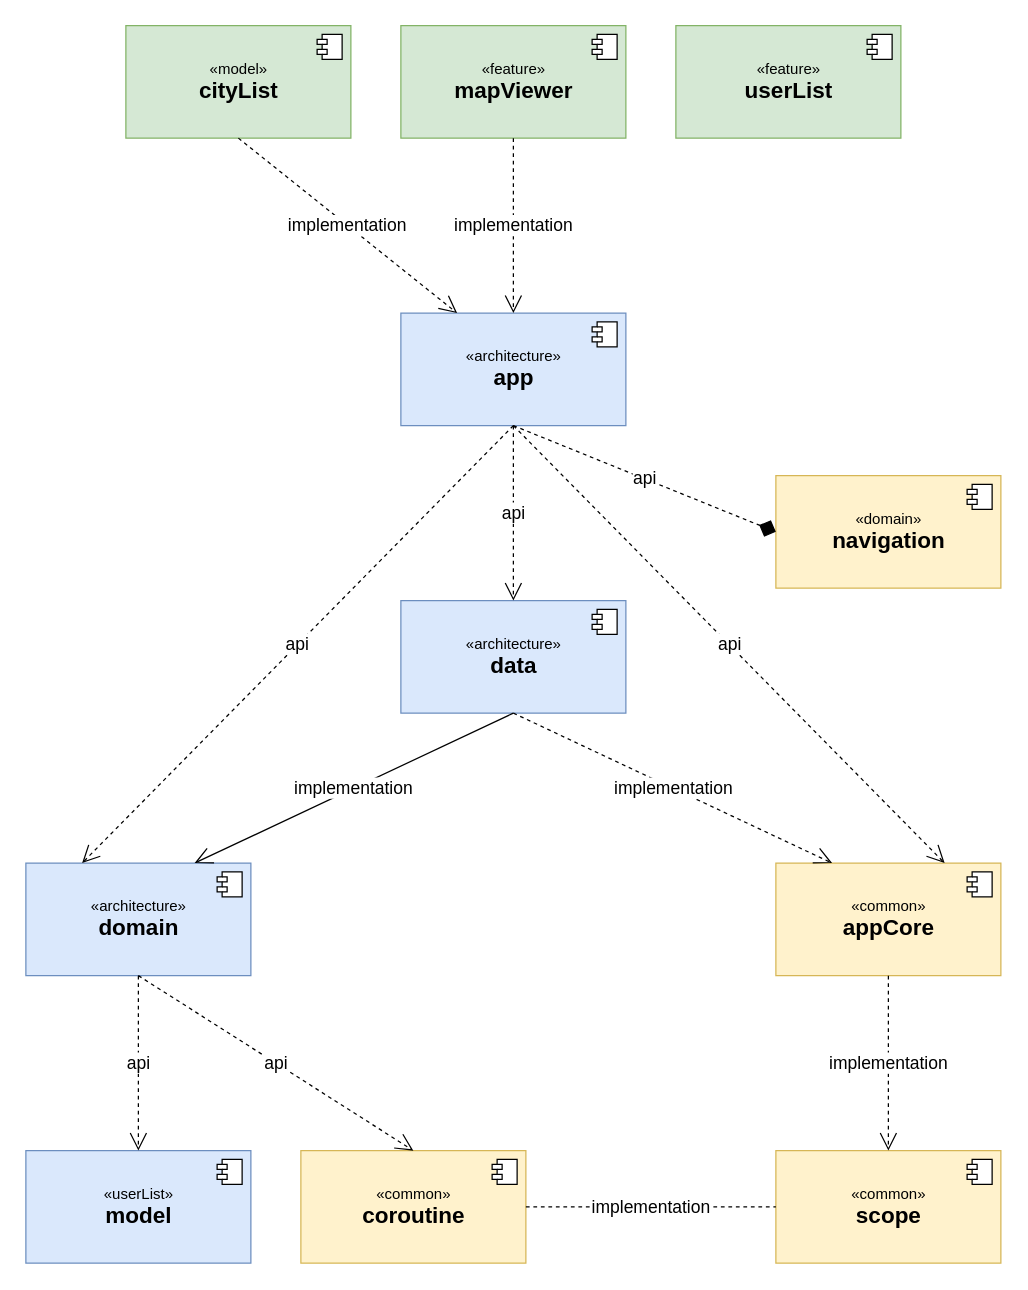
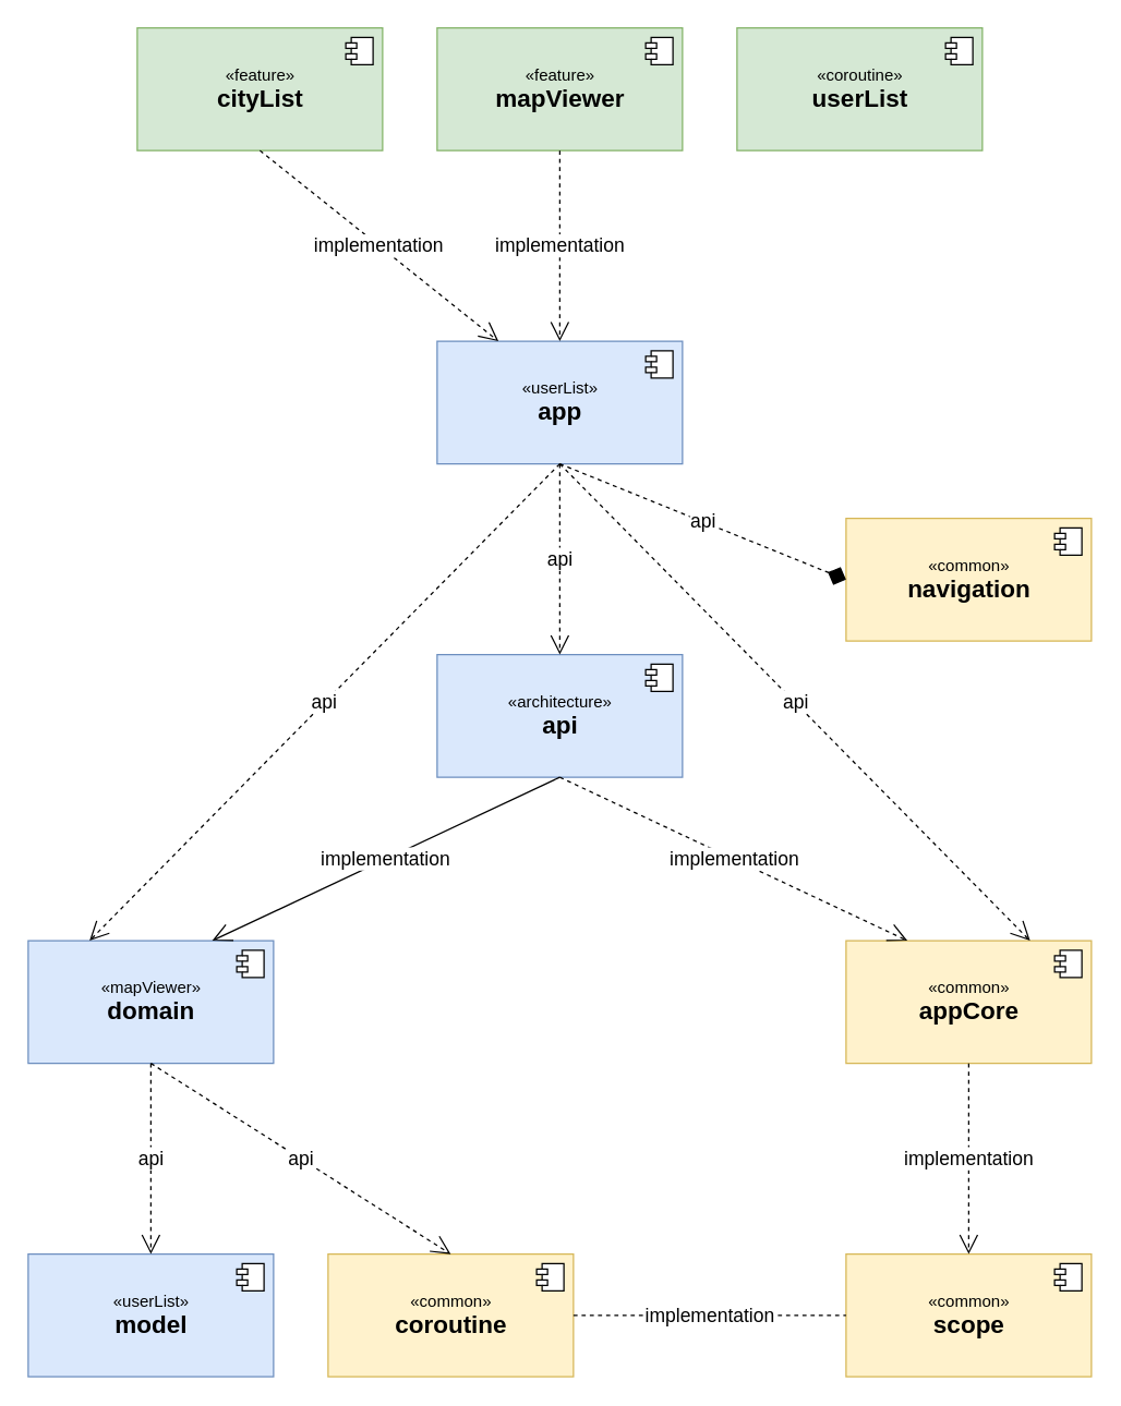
  <mxCell id="0" />
  <mxCell id="1" parent="0" />
  <mxCell id="2" value="«common»&lt;br&gt;&lt;b&gt;&lt;font style=&quot;font-size: 18px&quot;&gt;appCore&lt;/font&gt;&lt;/b&gt;" style="html=1;dropTarget=0;fillColor=#fff2cc;strokeColor=#d6b656;" parent="1" vertex="1"><mxGeometry x="620" y="690" width="180" height="90" as="geometry" /></mxCell>
  <mxCell id="3" value="" style="shape=module;jettyWidth=8;jettyHeight=4;" parent="2" vertex="1"><mxGeometry x="1" width="20" height="20" relative="1" as="geometry"><mxPoint x="-27" y="7" as="offset" /></mxGeometry></mxCell>
  <mxCell id="4" value="«common»&lt;br&gt;&lt;span style=&quot;font-size: 18px&quot;&gt;&lt;b&gt;scope&lt;/b&gt;&lt;/span&gt;" style="html=1;dropTarget=0;fillColor=#fff2cc;strokeColor=#d6b656;" parent="1" vertex="1"><mxGeometry x="620" y="920" width="180" height="90" as="geometry" /></mxCell>
  <mxCell id="5" value="" style="shape=module;jettyWidth=8;jettyHeight=4;" parent="4" vertex="1"><mxGeometry x="1" width="20" height="20" relative="1" as="geometry"><mxPoint x="-27" y="7" as="offset" /></mxGeometry></mxCell>
  <mxCell id="6" value="«common»&lt;br&gt;&lt;b&gt;&lt;font style=&quot;font-size: 18px&quot;&gt;coroutine&lt;/font&gt;&lt;/b&gt;" style="html=1;dropTarget=0;fillColor=#fff2cc;strokeColor=#d6b656;" parent="1" vertex="1"><mxGeometry x="240" y="920" width="180" height="90" as="geometry" /></mxCell>
  <mxCell id="7" value="" style="shape=module;jettyWidth=8;jettyHeight=4;" parent="6" vertex="1"><mxGeometry x="1" width="20" height="20" relative="1" as="geometry"><mxPoint x="-27" y="7" as="offset" /></mxGeometry></mxCell>
  <mxCell id="8" value="«userList»&lt;br&gt;&lt;span style=&quot;font-size: 18px&quot;&gt;&lt;b&gt;model&lt;/b&gt;&lt;/span&gt;" style="html=1;dropTarget=0;fillColor=#dae8fc;strokeColor=#6c8ebf;" parent="1" vertex="1"><mxGeometry x="20" y="920" width="180" height="90" as="geometry" /></mxCell>
  <mxCell id="9" value="" style="shape=module;jettyWidth=8;jettyHeight=4;" parent="8" vertex="1"><mxGeometry x="1" width="20" height="20" relative="1" as="geometry"><mxPoint x="-27" y="7" as="offset" /></mxGeometry></mxCell>
  <mxCell id="10" value="&lt;font style=&quot;font-size: 14px&quot;&gt;implementation&lt;/font&gt;" style="endArrow=open;endSize=12;dashed=1;html=1;exitX=0.5;exitY=1;exitDx=0;exitDy=0;entryX=0.5;entryY=0;entryDx=0;entryDy=0;" parent="1" source="2" target="4" edge="1"><mxGeometry width="160" relative="1" as="geometry"><mxPoint x="480" y="1110" as="sourcePoint" /><mxPoint x="730" y="1170" as="targetPoint" /></mxGeometry></mxCell>
  <mxCell id="11" value="&lt;font style=&quot;font-size: 14px&quot;&gt;implementation&lt;/font&gt;" style="endArrow=none;endSize=12;dashed=1;html=1;entryX=0;entryY=0.5;entryDx=0;entryDy=0;exitX=1;exitY=0.5;exitDx=0;exitDy=0;" parent="1" source="6" target="4" edge="1"><mxGeometry width="160" relative="1" as="geometry"><mxPoint x="630" y="990" as="sourcePoint" /><mxPoint x="655" y="1140" as="targetPoint" /></mxGeometry></mxCell>
- <mxCell id="12" value="«domain»&lt;br&gt;&lt;span style=&quot;font-size: 18px&quot;&gt;&lt;b&gt;navigation&lt;/b&gt;&lt;/span&gt;" style="html=1;dropTarget=0;fillColor=#fff2cc;strokeColor=#d6b656;" parent="1" vertex="1"><mxGeometry x="620" y="380" width="180" height="90" as="geometry" /></mxCell>
+ <mxCell id="12" value="«common»&lt;br&gt;&lt;span style=&quot;font-size: 18px&quot;&gt;&lt;b&gt;navigation&lt;/b&gt;&lt;/span&gt;" style="html=1;dropTarget=0;fillColor=#fff2cc;strokeColor=#d6b656;" parent="1" vertex="1"><mxGeometry x="620" y="380" width="180" height="90" as="geometry" /></mxCell>
  <mxCell id="13" value="" style="shape=module;jettyWidth=8;jettyHeight=4;" parent="12" vertex="1"><mxGeometry x="1" width="20" height="20" relative="1" as="geometry"><mxPoint x="-27" y="7" as="offset" /></mxGeometry></mxCell>
- <mxCell id="14" value="«architecture»&lt;br&gt;&lt;b&gt;&lt;font style=&quot;font-size: 18px&quot;&gt;domain&lt;/font&gt;&lt;/b&gt;" style="html=1;dropTarget=0;fillColor=#dae8fc;strokeColor=#6c8ebf;" parent="1" vertex="1"><mxGeometry x="20" y="690" width="180" height="90" as="geometry" /></mxCell>
+ <mxCell id="14" value="«mapViewer»&lt;br&gt;&lt;b&gt;&lt;font style=&quot;font-size: 18px&quot;&gt;domain&lt;/font&gt;&lt;/b&gt;" style="html=1;dropTarget=0;fillColor=#dae8fc;strokeColor=#6c8ebf;" parent="1" vertex="1"><mxGeometry x="20" y="690" width="180" height="90" as="geometry" /></mxCell>
  <mxCell id="15" value="" style="shape=module;jettyWidth=8;jettyHeight=4;" parent="14" vertex="1"><mxGeometry x="1" width="20" height="20" relative="1" as="geometry"><mxPoint x="-27" y="7" as="offset" /></mxGeometry></mxCell>
  <mxCell id="16" value="&lt;font style=&quot;font-size: 14px&quot;&gt;api&lt;/font&gt;" style="endArrow=open;endSize=12;dashed=1;html=1;exitX=0.5;exitY=1;exitDx=0;exitDy=0;entryX=0.5;entryY=0;entryDx=0;entryDy=0;" parent="1" source="14" target="8" edge="1"><mxGeometry width="160" relative="1" as="geometry"><mxPoint x="500" y="970" as="sourcePoint" /><mxPoint x="500" y="1070" as="targetPoint" /></mxGeometry></mxCell>
  <mxCell id="17" value="&lt;font style=&quot;font-size: 14px&quot;&gt;api&lt;/font&gt;" style="endArrow=open;endSize=12;dashed=1;html=1;exitX=0.5;exitY=1;exitDx=0;exitDy=0;entryX=0.5;entryY=0;entryDx=0;entryDy=0;" parent="1" source="14" target="6" edge="1"><mxGeometry width="160" relative="1" as="geometry"><mxPoint x="510" y="980" as="sourcePoint" /><mxPoint x="510" y="1080" as="targetPoint" /></mxGeometry></mxCell>
- <mxCell id="18" value="«architecture»&lt;br&gt;&lt;b&gt;&lt;font style=&quot;font-size: 18px&quot;&gt;data&lt;/font&gt;&lt;/b&gt;" style="html=1;dropTarget=0;fillColor=#dae8fc;strokeColor=#6c8ebf;" parent="1" vertex="1"><mxGeometry x="320" y="480" width="180" height="90" as="geometry" /></mxCell>
+ <mxCell id="18" value="«architecture»&lt;br&gt;&lt;b&gt;&lt;font style=&quot;font-size: 18px&quot;&gt;api&lt;/font&gt;&lt;/b&gt;" style="html=1;dropTarget=0;fillColor=#dae8fc;strokeColor=#6c8ebf;" parent="1" vertex="1"><mxGeometry x="320" y="480" width="180" height="90" as="geometry" /></mxCell>
  <mxCell id="19" value="" style="shape=module;jettyWidth=8;jettyHeight=4;" parent="18" vertex="1"><mxGeometry x="1" width="20" height="20" relative="1" as="geometry"><mxPoint x="-27" y="7" as="offset" /></mxGeometry></mxCell>
  <mxCell id="20" value="&lt;font style=&quot;font-size: 14px&quot;&gt;implementation&lt;/font&gt;" style="endArrow=open;endSize=12;dashed=1;html=1;entryX=0.25;entryY=0;entryDx=0;entryDy=0;exitX=0.5;exitY=1;exitDx=0;exitDy=0;" parent="1" source="18" target="2" edge="1"><mxGeometry width="160" relative="1" as="geometry"><mxPoint x="890" y="760" as="sourcePoint" /><mxPoint x="740" y="1180" as="targetPoint" /></mxGeometry></mxCell>
  <mxCell id="21" value="&lt;font style=&quot;font-size: 14px&quot;&gt;implementation&lt;/font&gt;" style="endArrow=open;endSize=12;dashed=0;html=1;exitX=0.5;exitY=1;exitDx=0;exitDy=0;entryX=0.75;entryY=0;entryDx=0;entryDy=0;" parent="1" source="18" target="14" edge="1"><mxGeometry width="160" relative="1" as="geometry"><mxPoint x="900" y="770" as="sourcePoint" /><mxPoint x="600" y="760" as="targetPoint" /></mxGeometry></mxCell>
- <mxCell id="22" value="«architecture»&lt;br&gt;&lt;b&gt;&lt;font style=&quot;font-size: 18px&quot;&gt;app&lt;/font&gt;&lt;/b&gt;" style="html=1;dropTarget=0;fillColor=#dae8fc;strokeColor=#6c8ebf;" parent="1" vertex="1"><mxGeometry x="320" width="180" height="90" as="geometry" y="250" /></mxCell>
+ <mxCell id="22" value="«userList»&lt;br&gt;&lt;b&gt;&lt;font style=&quot;font-size: 18px&quot;&gt;app&lt;/font&gt;&lt;/b&gt;" style="html=1;dropTarget=0;fillColor=#dae8fc;strokeColor=#6c8ebf;" parent="1" vertex="1"><mxGeometry x="320" width="180" height="90" as="geometry" y="250" /></mxCell>
  <mxCell id="23" value="" style="shape=module;jettyWidth=8;jettyHeight=4;" parent="22" vertex="1"><mxGeometry x="1" width="20" height="20" relative="1" as="geometry"><mxPoint x="-27" y="7" as="offset" /></mxGeometry></mxCell>
  <mxCell id="24" value="&lt;span style=&quot;font-size: 14px&quot;&gt;api&lt;/span&gt;" style="endArrow=diamond;endSize=12;dashed=1;html=1;exitX=0.5;exitY=1;exitDx=0;exitDy=0;entryX=0;entryY=0.5;entryDx=0;entryDy=0;" parent="1" source="22" target="12" edge="1"><mxGeometry width="160" relative="1" as="geometry"><mxPoint x="480" y="900" as="sourcePoint" /><mxPoint x="480" y="1180" as="targetPoint" /></mxGeometry></mxCell>
  <mxCell id="25" value="&lt;span style=&quot;font-size: 14px&quot;&gt;api&lt;/span&gt;" style="endArrow=open;endSize=12;dashed=1;html=1;exitX=0.5;exitY=1;exitDx=0;exitDy=0;entryX=0.5;entryY=0;entryDx=0;entryDy=0;" parent="1" source="22" target="18" edge="1"><mxGeometry width="160" relative="1" as="geometry"><mxPoint x="870" y="440" as="sourcePoint" /><mxPoint x="360" y="610" as="targetPoint" /></mxGeometry></mxCell>
  <mxCell id="26" value="&lt;span style=&quot;font-size: 14px&quot;&gt;api&lt;/span&gt;" style="endArrow=open;endSize=12;dashed=1;html=1;exitX=0.5;exitY=1;exitDx=0;exitDy=0;entryX=0.75;entryY=0;entryDx=0;entryDy=0;" parent="1" source="22" target="2" edge="1"><mxGeometry width="160" relative="1" as="geometry"><mxPoint x="870" y="440" as="sourcePoint" /><mxPoint x="710" y="600" as="targetPoint" /></mxGeometry></mxCell>
- <mxCell id="27" value="«model»&lt;br&gt;&lt;b&gt;&lt;font style=&quot;font-size: 18px&quot;&gt;cityList&lt;/font&gt;&lt;/b&gt;" style="html=1;dropTarget=0;fillColor=#d5e8d4;strokeColor=#82b366;" parent="1" vertex="1"><mxGeometry x="100" y="20" width="180" height="90" as="geometry" /></mxCell>
+ <mxCell id="27" value="«feature»&lt;br&gt;&lt;b&gt;&lt;font style=&quot;font-size: 18px&quot;&gt;cityList&lt;/font&gt;&lt;/b&gt;" style="html=1;dropTarget=0;fillColor=#d5e8d4;strokeColor=#82b366;" parent="1" vertex="1"><mxGeometry x="100" y="20" width="180" height="90" as="geometry" /></mxCell>
  <mxCell id="28" value="" style="shape=module;jettyWidth=8;jettyHeight=4;" parent="27" vertex="1"><mxGeometry x="1" width="20" height="20" relative="1" as="geometry"><mxPoint x="-27" y="7" as="offset" /></mxGeometry></mxCell>
  <mxCell id="29" value="«feature»&lt;br&gt;&lt;b&gt;&lt;font style=&quot;font-size: 18px&quot;&gt;mapViewer&lt;/font&gt;&lt;/b&gt;" style="html=1;dropTarget=0;fillColor=#d5e8d4;strokeColor=#82b366;" parent="1" vertex="1"><mxGeometry x="320" y="20" width="180" height="90" as="geometry" /></mxCell>
  <mxCell id="30" value="" style="shape=module;jettyWidth=8;jettyHeight=4;" parent="29" vertex="1"><mxGeometry x="1" width="20" height="20" relative="1" as="geometry"><mxPoint x="-27" y="7" as="offset" /></mxGeometry></mxCell>
- <mxCell id="31" value="«feature»&lt;br&gt;&lt;b&gt;&lt;font style=&quot;font-size: 18px&quot;&gt;userList&lt;/font&gt;&lt;/b&gt;" style="html=1;dropTarget=0;fillColor=#d5e8d4;strokeColor=#82b366;" parent="1" vertex="1"><mxGeometry x="540" y="20" width="180" height="90" as="geometry" /></mxCell>
+ <mxCell id="31" value="«coroutine»&lt;br&gt;&lt;b&gt;&lt;font style=&quot;font-size: 18px&quot;&gt;userList&lt;/font&gt;&lt;/b&gt;" style="html=1;dropTarget=0;fillColor=#d5e8d4;strokeColor=#82b366;" parent="1" vertex="1"><mxGeometry x="540" y="20" width="180" height="90" as="geometry" /></mxCell>
  <mxCell id="32" value="" style="shape=module;jettyWidth=8;jettyHeight=4;" parent="31" vertex="1"><mxGeometry x="1" width="20" height="20" relative="1" as="geometry"><mxPoint x="-27" y="7" as="offset" /></mxGeometry></mxCell>
  <mxCell id="33" value="&lt;font style=&quot;font-size: 14px&quot;&gt;implementation&lt;/font&gt;" style="endArrow=open;endSize=12;dashed=1;html=1;exitX=0.5;exitY=1;exitDx=0;exitDy=0;entryX=0.25;entryY=0;entryDx=0;entryDy=0;" parent="1" source="27" target="22" edge="1"><mxGeometry width="160" relative="1" as="geometry"><mxPoint x="710" y="690" as="sourcePoint" /><mxPoint x="480" y="810" as="targetPoint" /></mxGeometry></mxCell>
  <mxCell id="34" value="&lt;font style=&quot;font-size: 14px&quot;&gt;implementation&lt;/font&gt;" style="endArrow=open;endSize=12;dashed=1;html=1;exitX=0.5;exitY=1;exitDx=0;exitDy=0;entryX=0.5;entryY=0;entryDx=0;entryDy=0;" parent="1" source="29" target="22" edge="1"><mxGeometry width="160" relative="1" as="geometry"><mxPoint x="750" y="200" as="sourcePoint" /><mxPoint x="825" y="350" as="targetPoint" /></mxGeometry></mxCell>
  <mxCell id="35" value="&lt;span style=&quot;font-size: 14px&quot;&gt;api&lt;/span&gt;" style="endArrow=open;endSize=12;dashed=1;html=1;entryX=0.25;entryY=0;entryDx=0;entryDy=0;exitX=0.5;exitY=1;exitDx=0;exitDy=0;" parent="1" source="22" target="14" edge="1"><mxGeometry width="160" relative="1" as="geometry"><mxPoint x="260" y="390" as="sourcePoint" /><mxPoint x="290" y="720" as="targetPoint" /></mxGeometry></mxCell>
